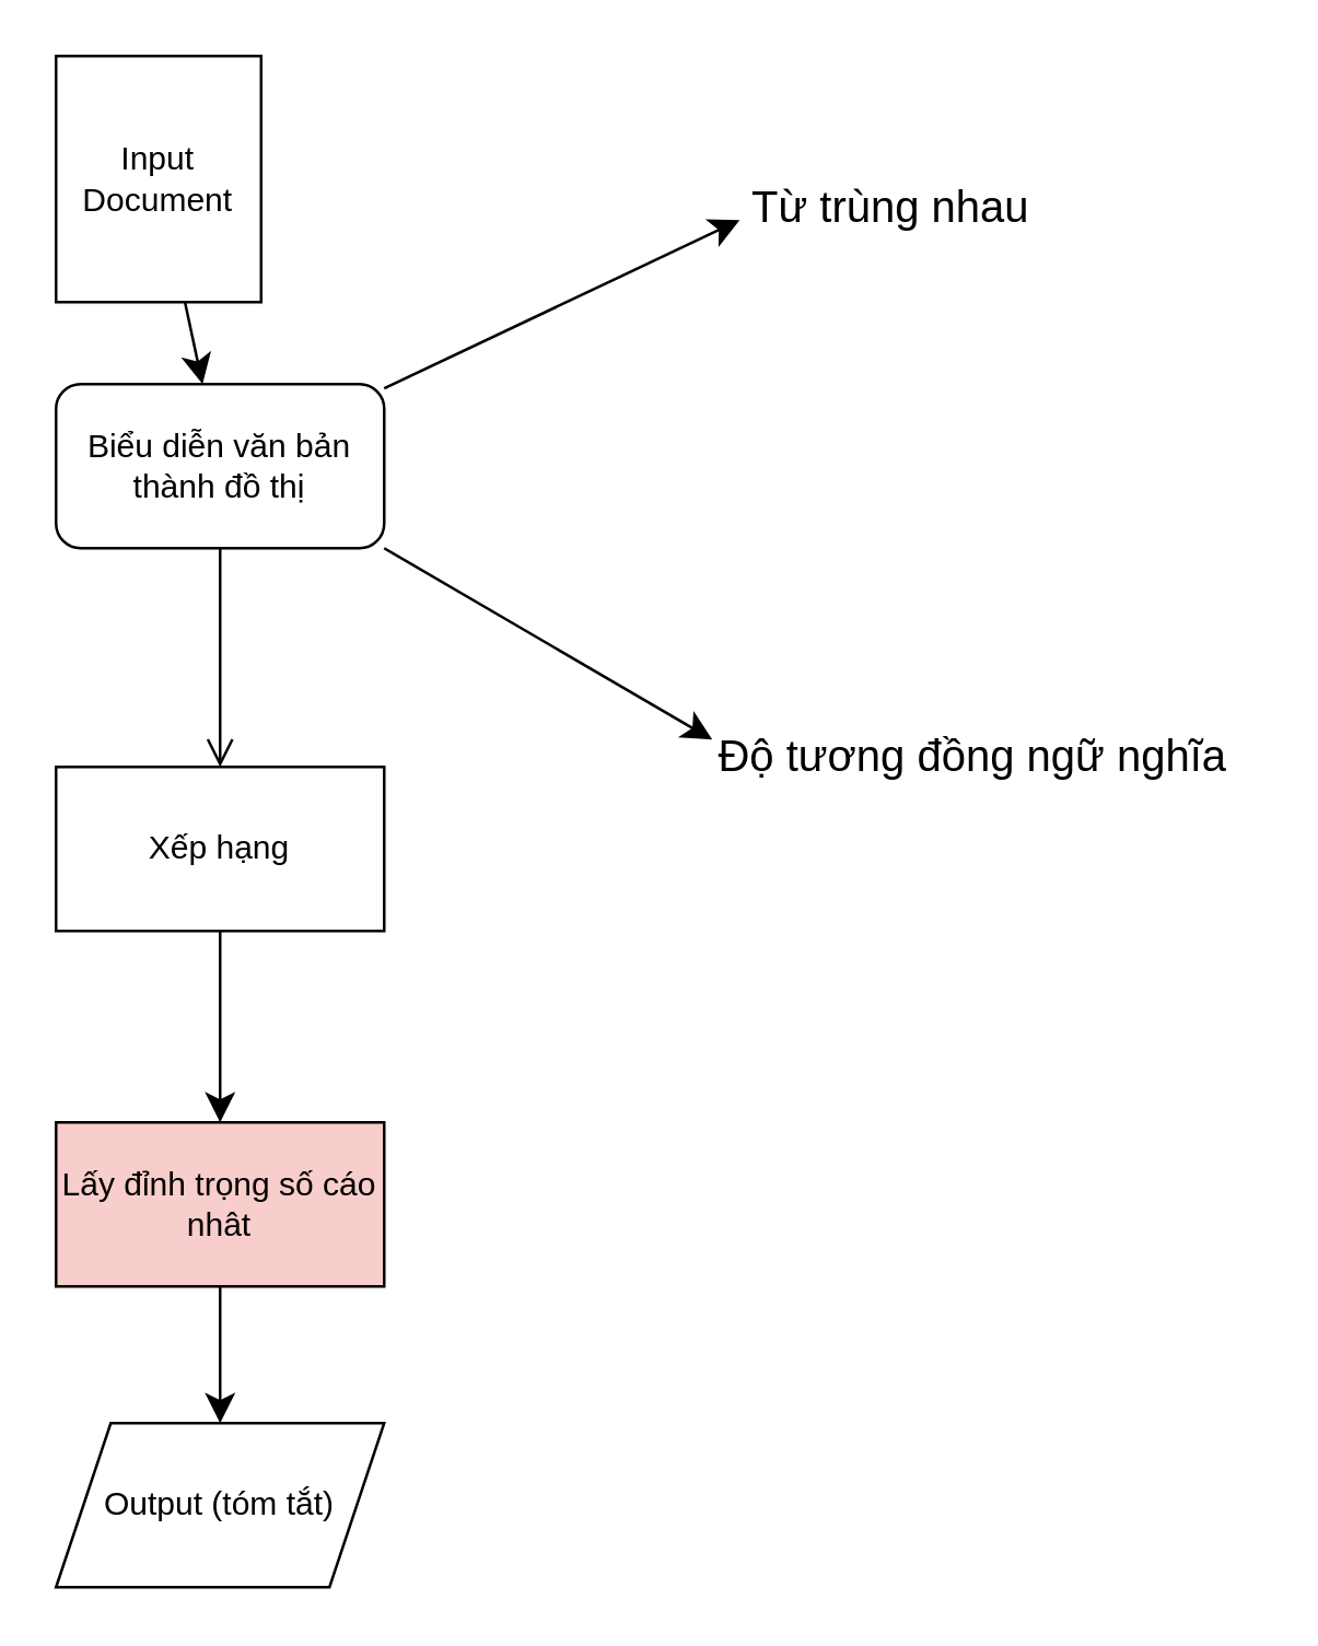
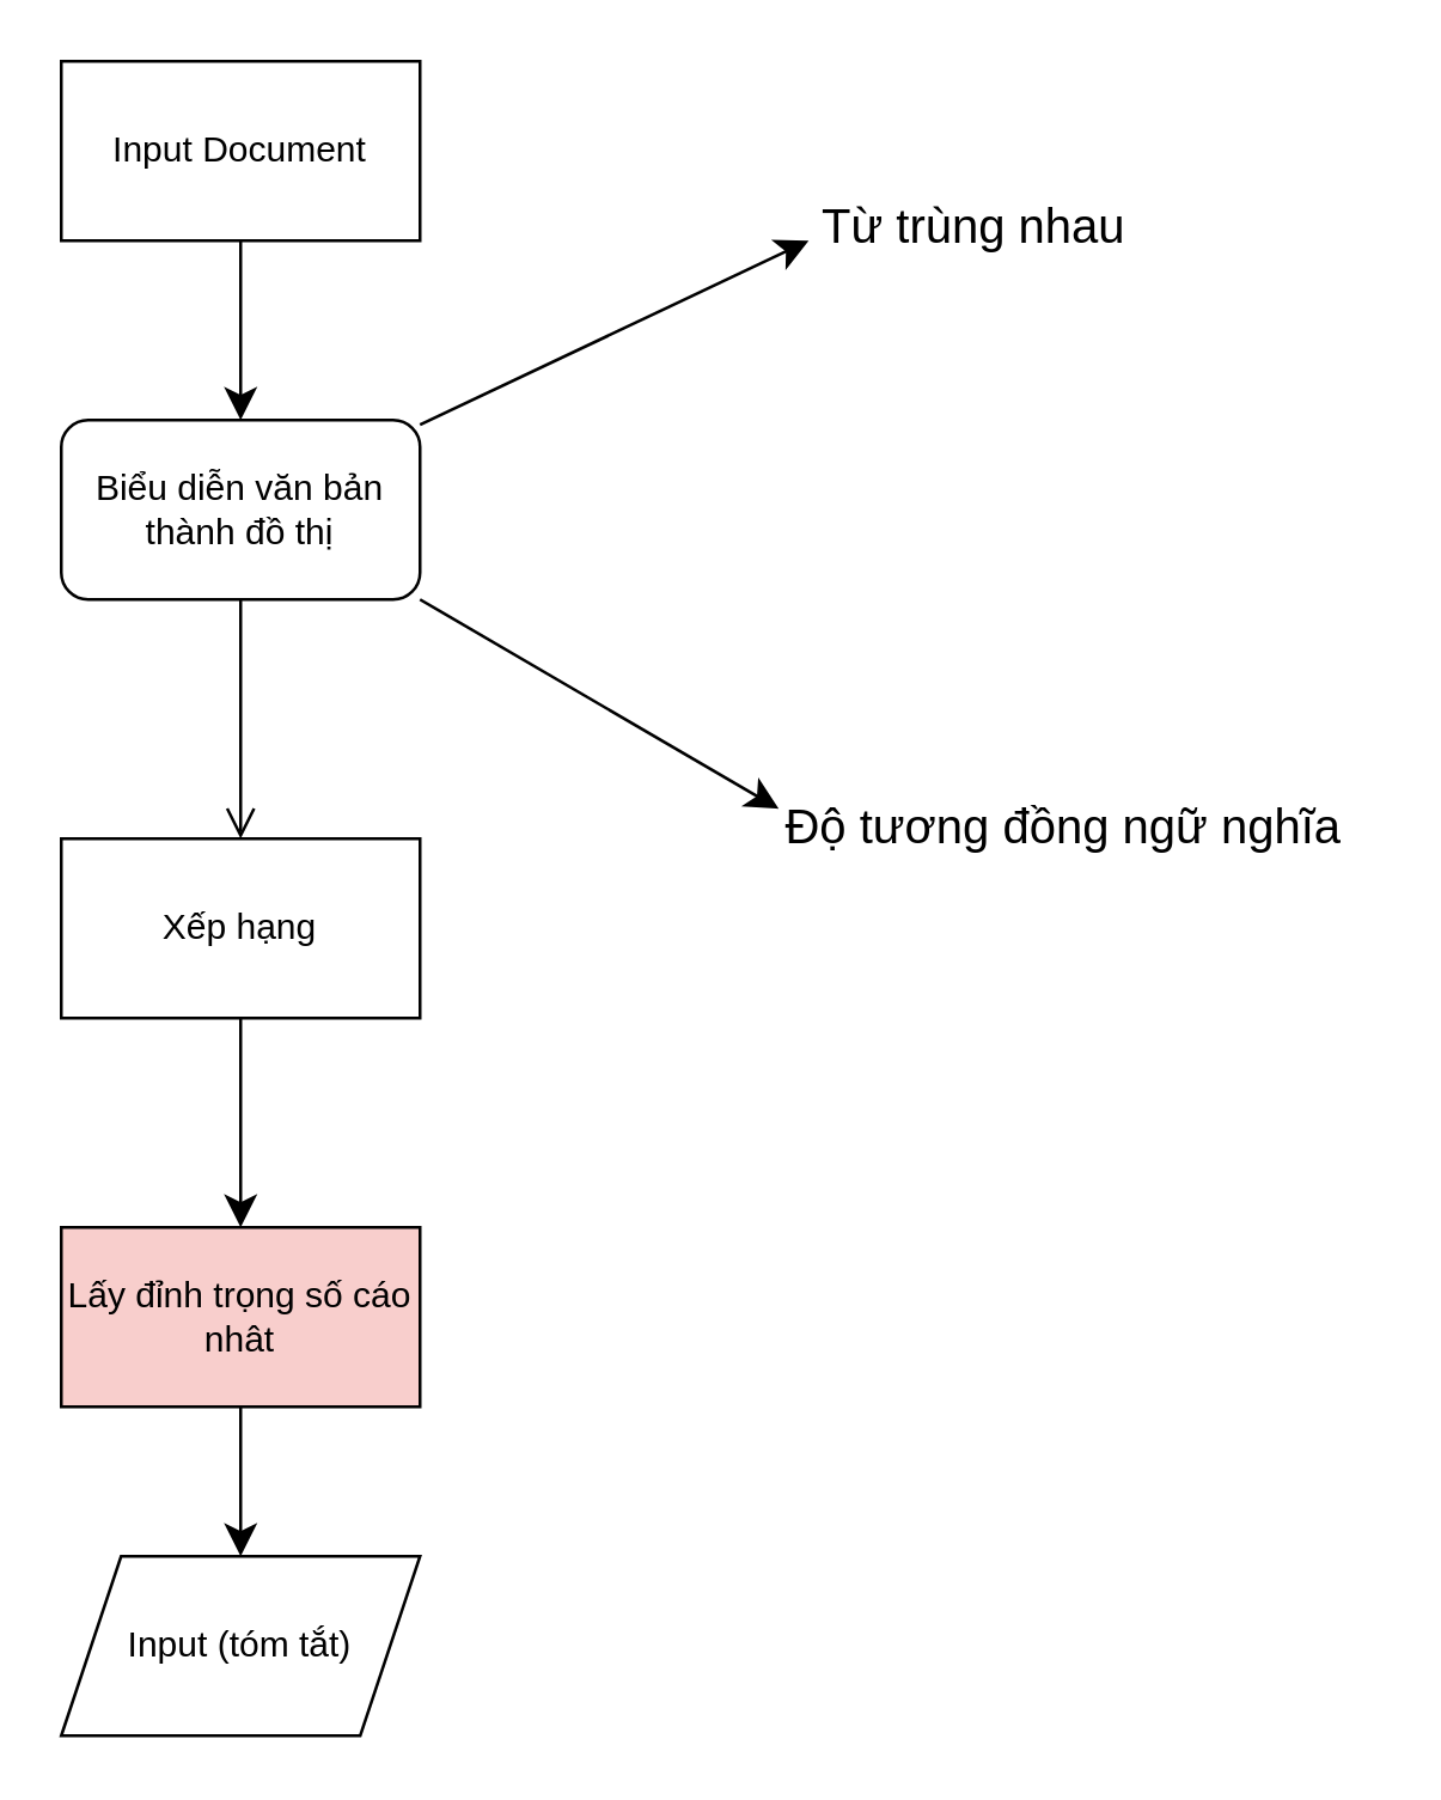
  <mxCell id="0" />
  <mxCell id="1" parent="0" />
  <mxCell id="2" value="" style="edgeStyle=none;curved=1;rounded=0;orthogonalLoop=1;jettySize=auto;html=1;fontSize=12;startSize=8;endSize=8;" edge="1" parent="1" source="3" target="6"><mxGeometry relative="1" as="geometry" /></mxCell>
- <mxCell id="3" value="Input Document" style="rounded=0;whiteSpace=wrap;html=1;" vertex="1" parent="1"><mxGeometry x="20" y="20" width="75" height="90" as="geometry" /></mxCell>
+ <mxCell id="3" value="Input Document" style="rounded=0;whiteSpace=wrap;html=1;" vertex="1" parent="1"><mxGeometry x="20" y="20" width="120" height="60" as="geometry" /></mxCell>
  <mxCell id="4" value="" style="edgeStyle=none;curved=1;rounded=0;orthogonalLoop=1;jettySize=auto;html=1;fontSize=12;startSize=8;endSize=8;endArrow=open;" edge="1" parent="1" source="6" target="8"><mxGeometry relative="1" as="geometry" /></mxCell>
  <mxCell id="5" value="" style="edgeStyle=none;curved=1;rounded=0;orthogonalLoop=1;jettySize=auto;html=1;fontSize=12;startSize=8;endSize=8;" edge="1" parent="1" source="6"><mxGeometry relative="1" as="geometry"><mxPoint x="270" y="80" as="targetPoint" /></mxGeometry></mxCell>
  <mxCell id="6" value="Biểu diễn văn bản thành đồ thị" style="whiteSpace=wrap;html=1;rounded=1;" vertex="1" parent="1"><mxGeometry x="20" y="140" width="120" height="60" as="geometry" /></mxCell>
  <mxCell id="7" value="" style="edgeStyle=none;curved=1;rounded=0;orthogonalLoop=1;jettySize=auto;html=1;fontSize=12;startSize=8;endSize=8;" edge="1" parent="1" source="8" target="10"><mxGeometry relative="1" as="geometry" /></mxCell>
  <mxCell id="8" value="Xếp hạng" style="rounded=0;whiteSpace=wrap;html=1;" vertex="1" parent="1"><mxGeometry x="20" y="280" width="120" height="60" as="geometry" /></mxCell>
  <mxCell id="9" value="" style="edgeStyle=none;curved=1;rounded=0;orthogonalLoop=1;jettySize=auto;html=1;fontSize=12;startSize=8;endSize=8;" edge="1" parent="1" source="10" target="11"><mxGeometry relative="1" as="geometry" /></mxCell>
  <mxCell id="10" value="Lấy đỉnh trọng số cáo nhât" style="rounded=0;whiteSpace=wrap;html=1;fillColor=#f8cecc;" vertex="1" parent="1"><mxGeometry x="20" y="410" width="120" height="60" as="geometry" /></mxCell>
- <mxCell id="11" value="Output (tóm tắt)" style="shape=parallelogram;perimeter=parallelogramPerimeter;whiteSpace=wrap;html=1;fixedSize=1;rounded=0;" vertex="1" parent="1"><mxGeometry x="20" y="520" width="120" height="60" as="geometry" /></mxCell>
+ <mxCell id="11" value="Input (tóm tắt)" style="shape=parallelogram;perimeter=parallelogramPerimeter;whiteSpace=wrap;html=1;fixedSize=1;rounded=0;" vertex="1" parent="1"><mxGeometry x="20" y="520" width="120" height="60" as="geometry" /></mxCell>
  <mxCell id="12" value="" style="edgeStyle=none;curved=1;rounded=0;orthogonalLoop=1;jettySize=auto;html=1;fontSize=12;startSize=8;endSize=8;exitX=1;exitY=1;exitDx=0;exitDy=0;" edge="1" parent="1" source="6"><mxGeometry relative="1" as="geometry"><mxPoint x="150" y="152" as="sourcePoint" /><mxPoint y="270" as="targetPoint" x="260" /></mxGeometry></mxCell>
  <mxCell id="13" value="Từ trùng nhau" style="text;html=1;align=center;verticalAlign=middle;resizable=0;points=[];autosize=1;strokeColor=none;fillColor=none;fontSize=16;rotation=0;" vertex="1" parent="1"><mxGeometry y="60" width="130" height="30" as="geometry" x="260" /></mxCell>
  <mxCell id="14" value="Độ tương đồng ngữ nghĩa" style="text;html=1;align=center;verticalAlign=middle;resizable=0;points=[];autosize=1;strokeColor=none;fillColor=none;fontSize=16;" vertex="1" parent="1"><mxGeometry x="250" y="261" width="210" height="30" as="geometry" /></mxCell>
